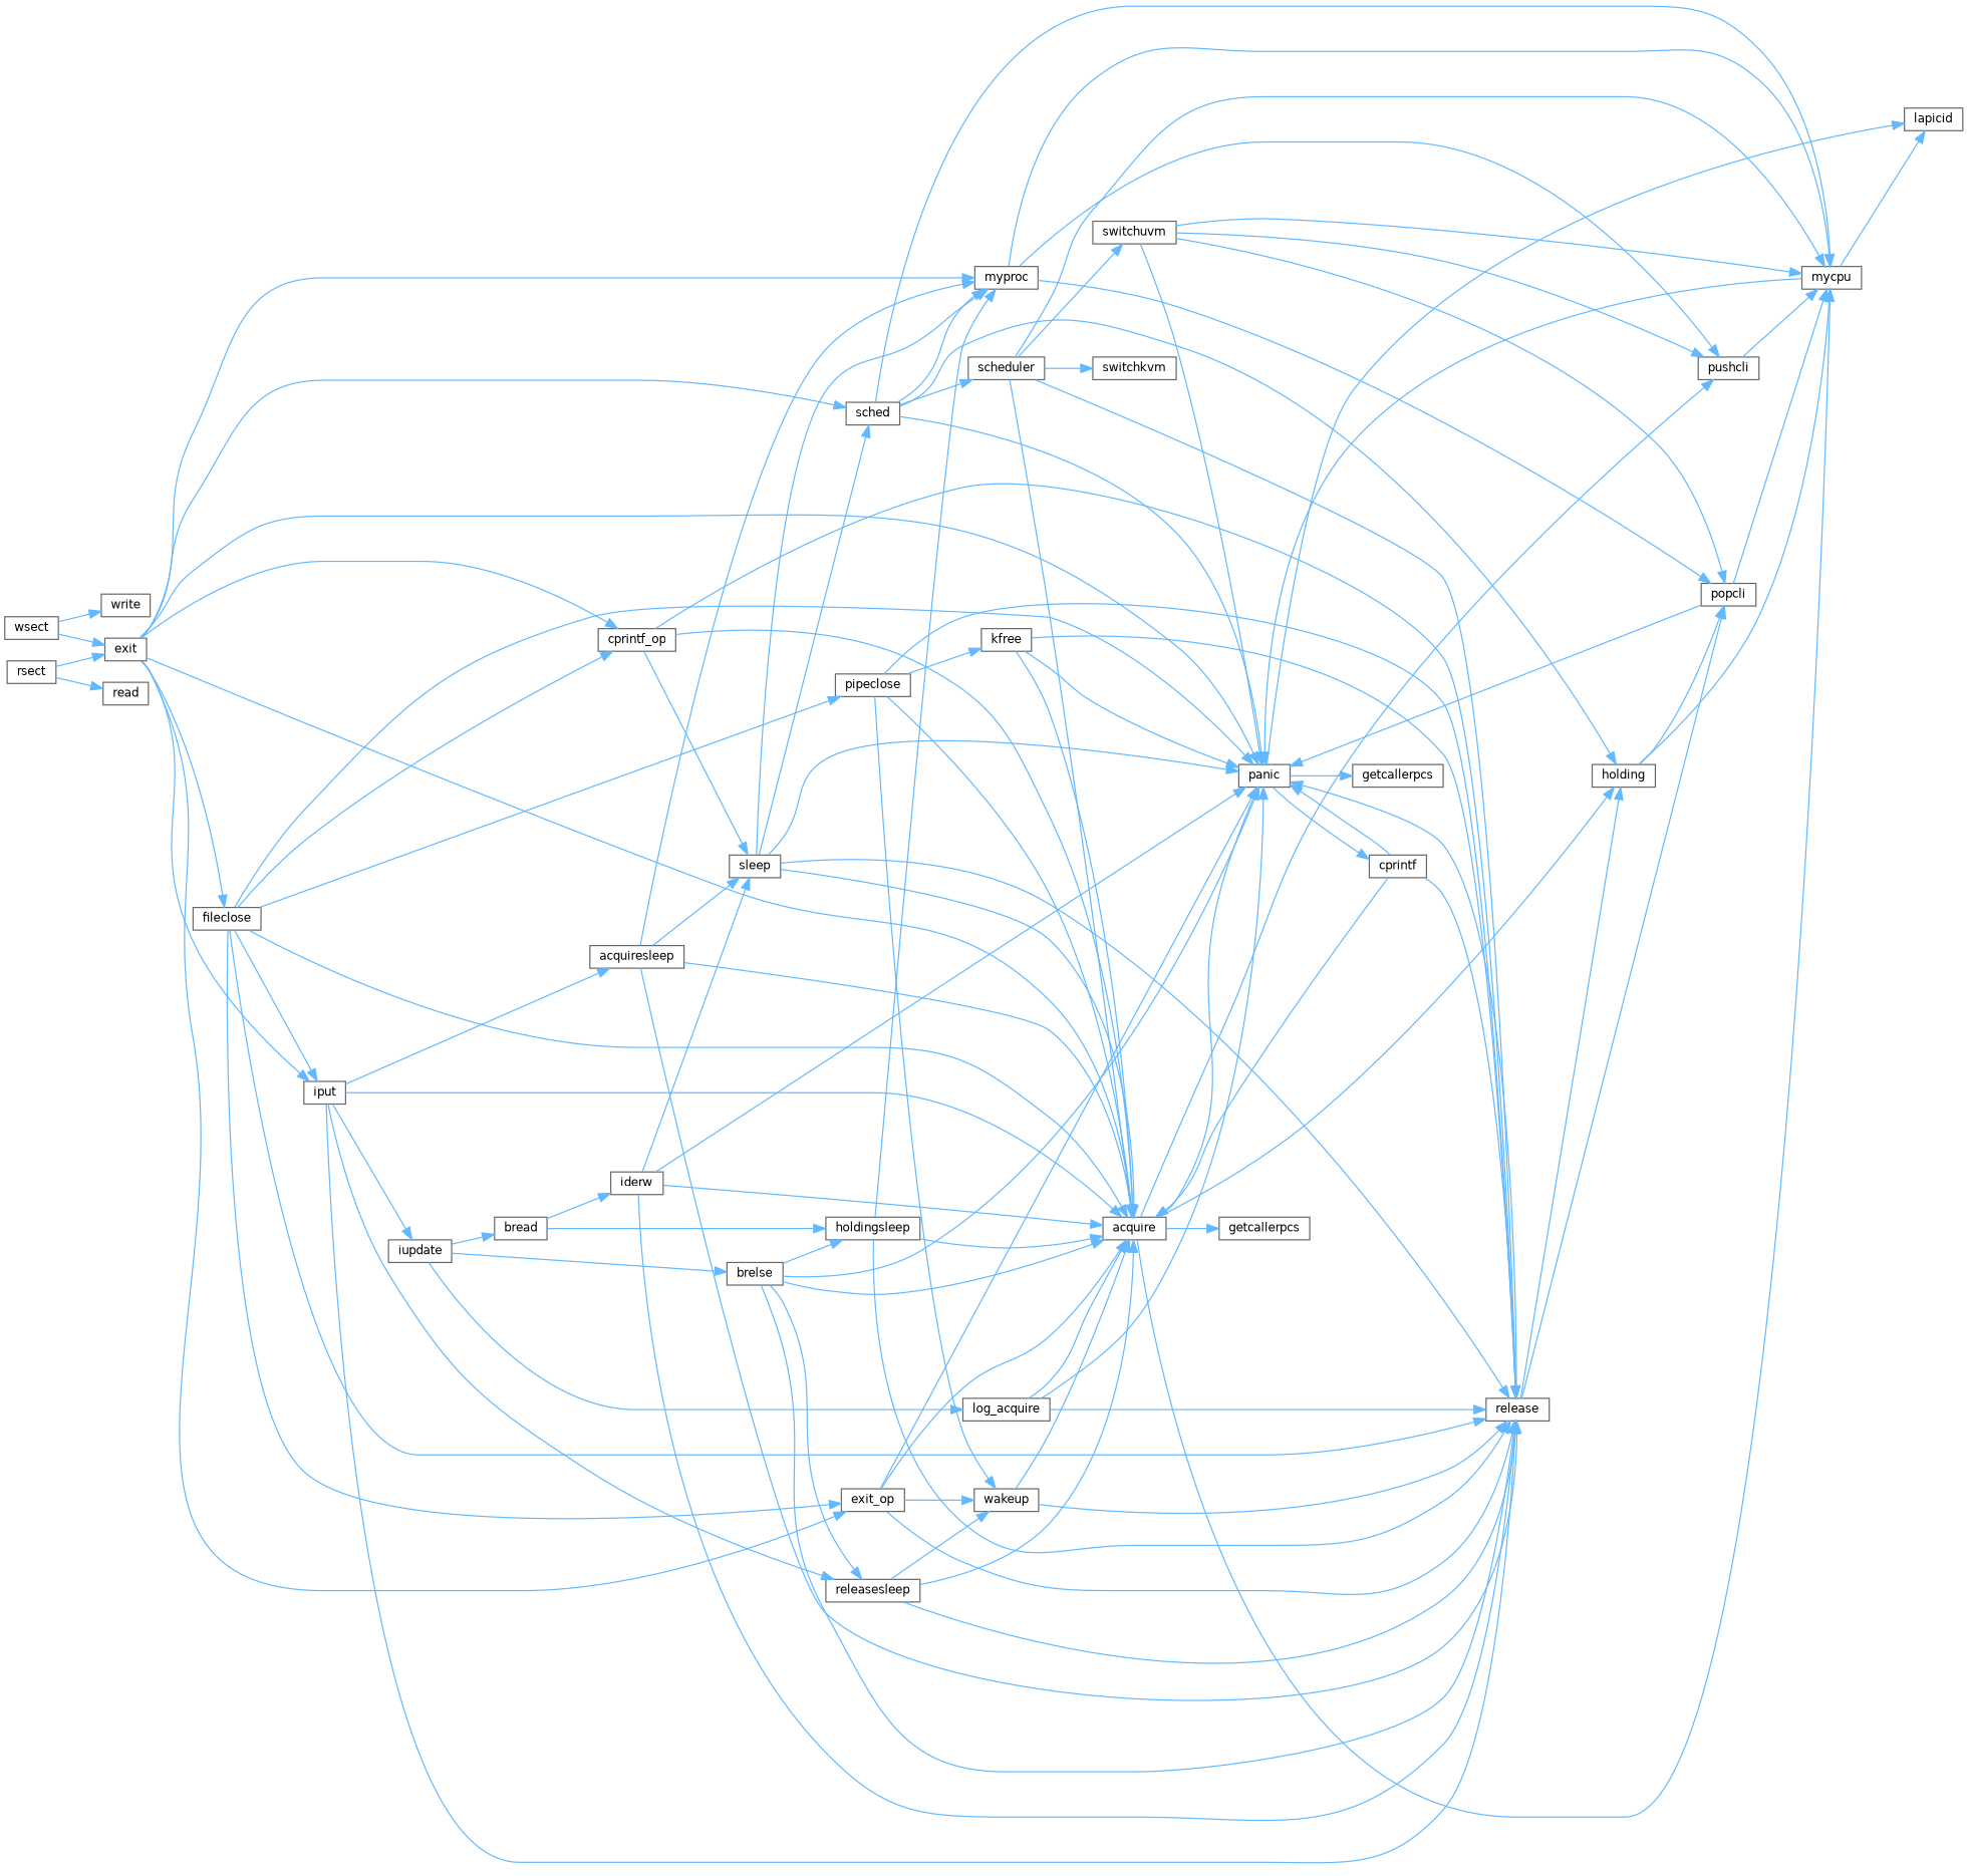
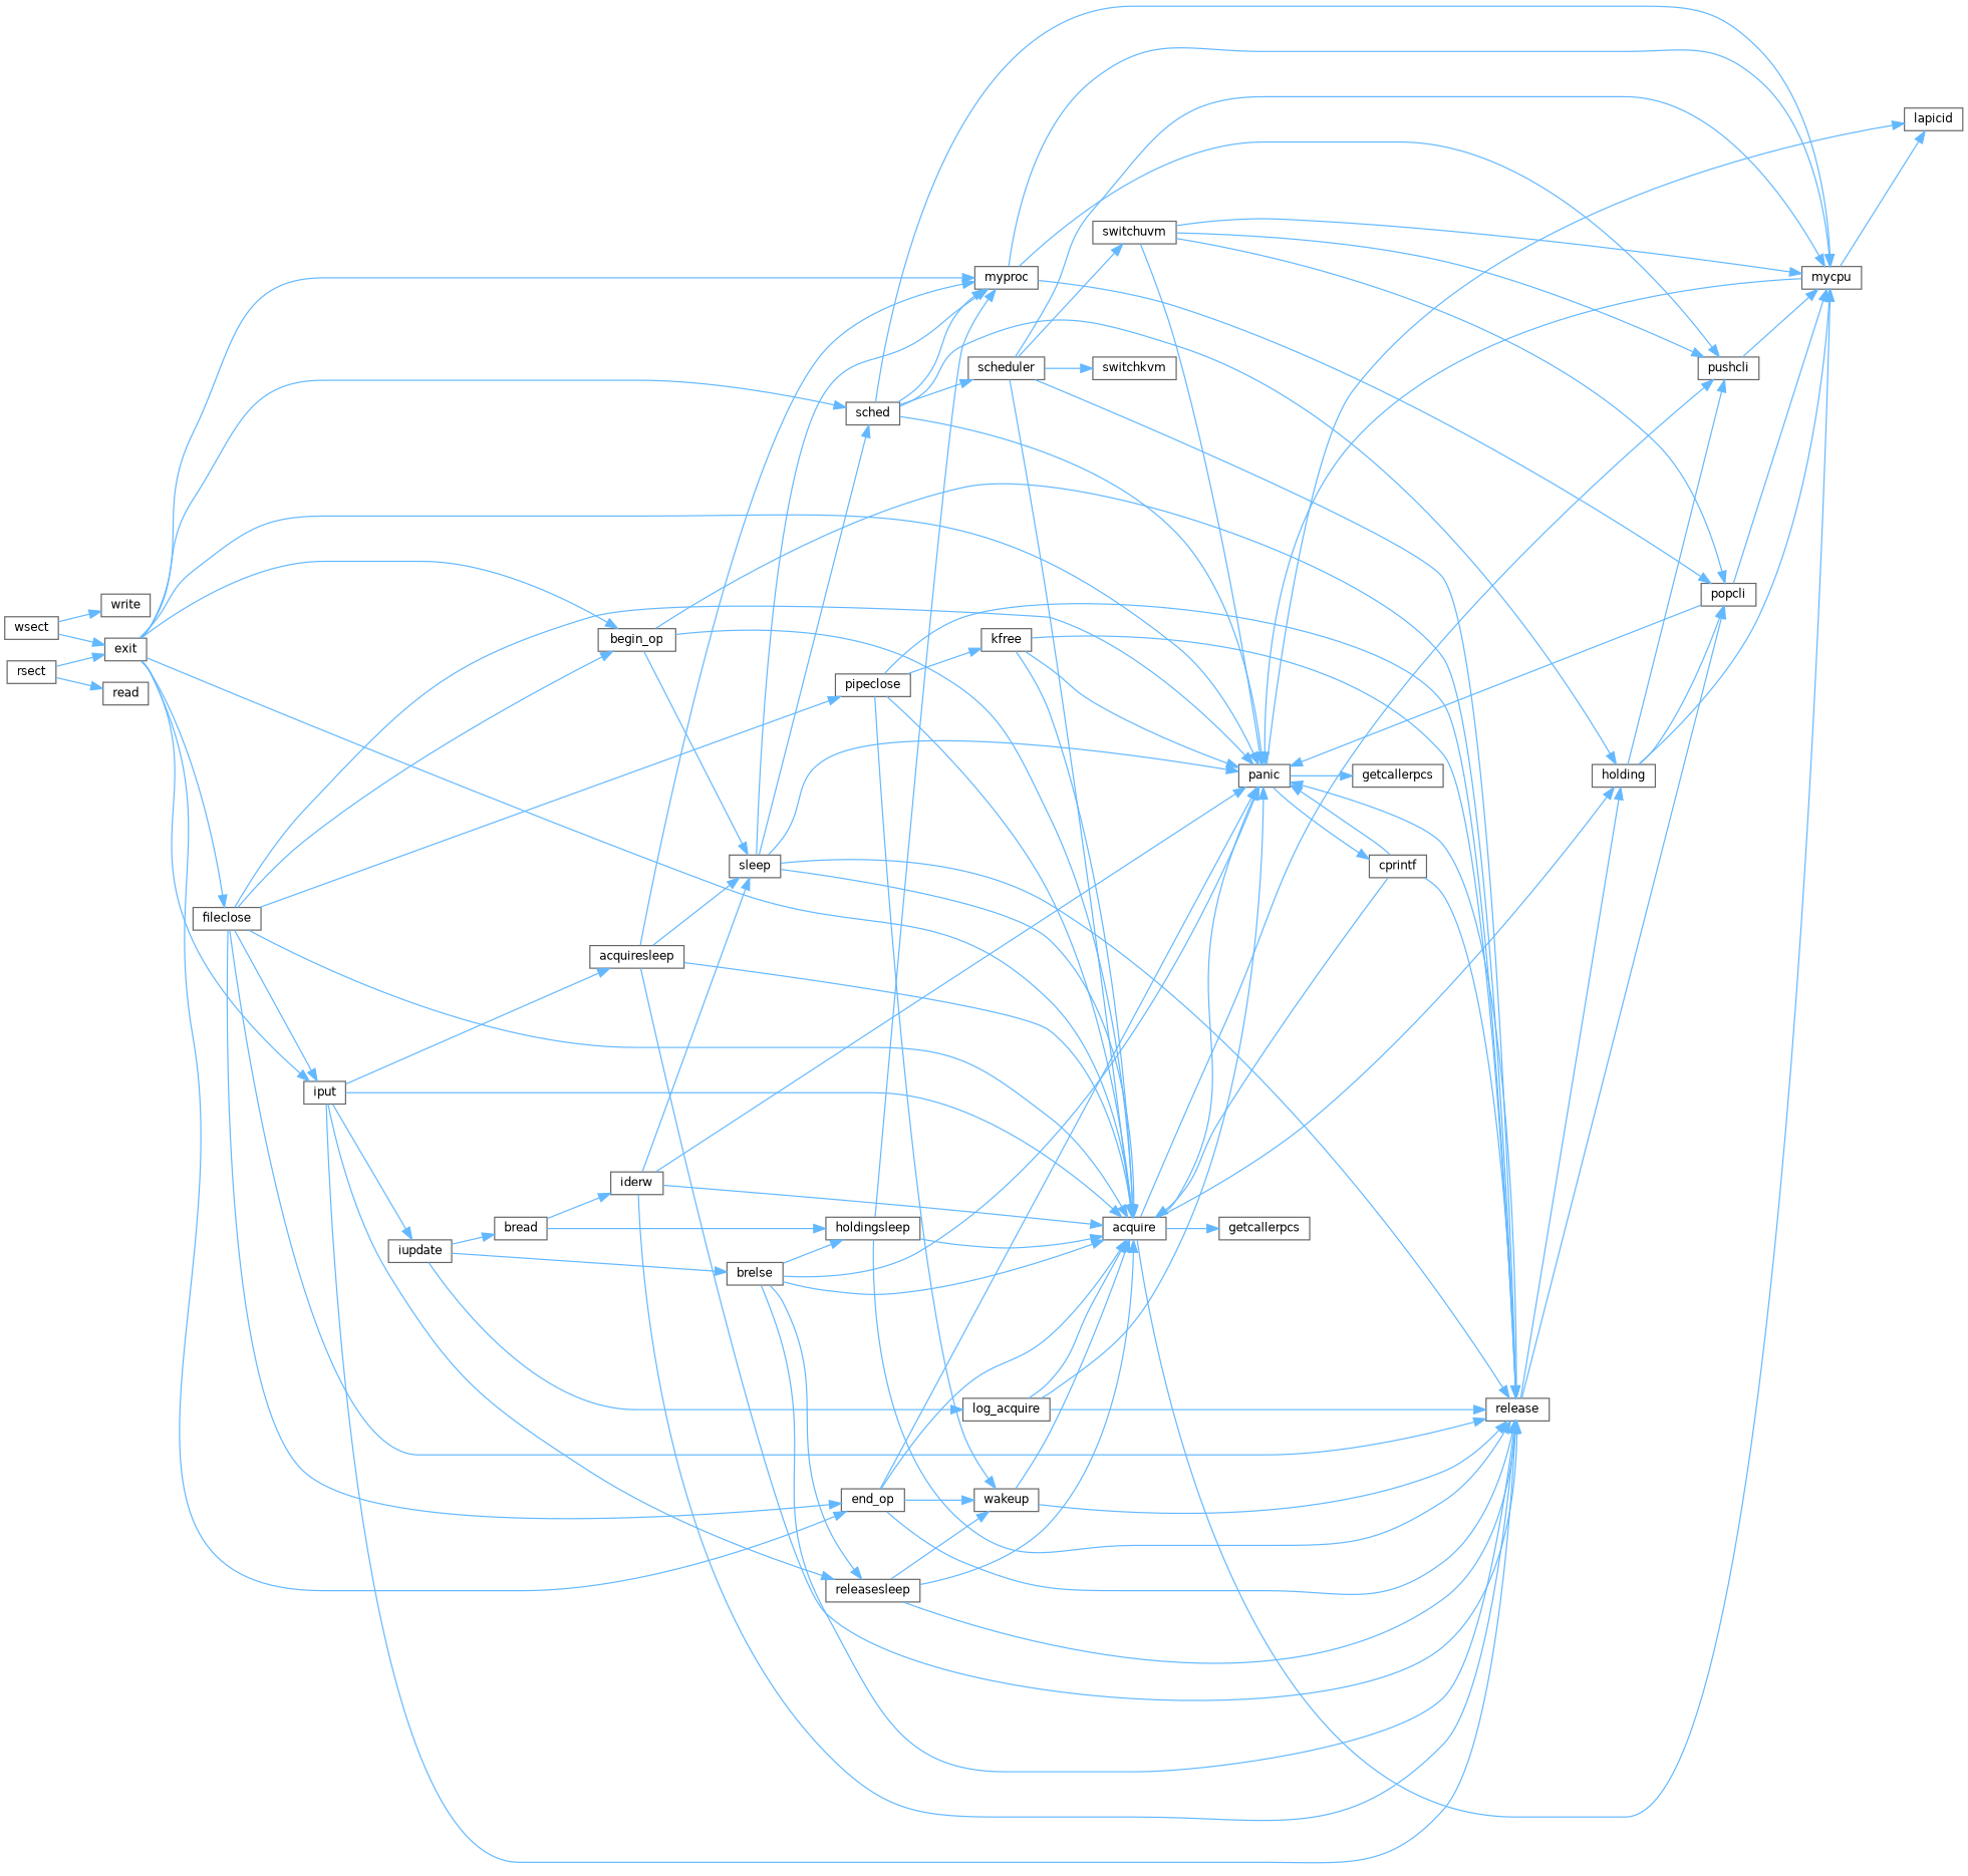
  digraph {
    rankdir=LR
    node [color=grey40 fillcolor=white fontname=Helvetica fontsize=10 shape=box style=filled]
    edge [color=steelblue1 fontname=Helvetica fontsize=10 labelfontname=Helvetica labelfontsize=10 style=solid]
    n1 [height=0.2 label=rsect width=0.4]
    n2 [height=0.2 label=exit width=0.4]
    n3 [height=0.2 label=read width=0.4]
    n4 [height=0.2 label=wsect width=0.4]
    n5 [height=0.2 label=write width=0.4]
    n6 [height=0.2 label=acquire width=0.4]
    n7 [height=0.2 label=panic width=0.4]
-   n8 [height=0.2 label=cprintf_op width=0.4]
+   n8 [height=0.2 label=begin_op width=0.4]
    n9 [height=0.2 label=myproc width=0.4]
    n10 [height=0.2 label=sched width=0.4]
-   n11 [height=0.2 label=exit_op width=0.4]
+   n11 [height=0.2 label=end_op width=0.4]
    n12 [height=0.2 label=fileclose width=0.4]
    n13 [height=0.2 label=iput width=0.4]
    n14 [height=0.2 label=getcallerpcs width=0.4]
    n15 [height=0.2 label=holding width=0.4]
    n16 [height=0.2 label=mycpu width=0.4]
    n17 [height=0.2 label=pushcli width=0.4]
    n18 [height=0.2 label=lapicid width=0.4]
    n19 [height=0.2 label=cprintf width=0.4]
    n20 [height=0.2 label=getcallerpcs width=0.4]
    n21 [height=0.2 label=release width=0.4]
    n22 [height=0.2 label=sleep width=0.4]
    n23 [height=0.2 label=popcli width=0.4]
    n24 [height=0.2 label=scheduler width=0.4]
    n25 [height=0.2 label=wakeup width=0.4]
    n26 [height=0.2 label=pipeclose width=0.4]
    n27 [height=0.2 label=acquiresleep width=0.4]
    n28 [height=0.2 label=iupdate width=0.4]
    n29 [height=0.2 label=releasesleep width=0.4]
    n30 [height=0.2 label=switchkvm width=0.4]
    n31 [height=0.2 label=switchuvm width=0.4]
    n32 [height=0.2 label=kfree width=0.4]
    n33 [height=0.2 label=bread width=0.4]
    n34 [height=0.2 label=brelse width=0.4]
    n35 [height=0.2 label=log_acquire width=0.4]
    n36 [height=0.2 label=iderw width=0.4]
    n37 [height=0.2 label=holdingsleep width=0.4]
    n1 -> n2
    n1 -> n3
    n2 -> n6
    n2 -> n7
    n2 -> n8
    n2 -> n9
    n2 -> n10
    n2 -> n11
    n2 -> n12
    n2 -> n13
    n4 -> n2
    n4 -> n5
    n6 -> n7
    n6 -> n14
    n6 -> n15
    n6 -> n16
    n6 -> n17
    n7 -> n18
    n7 -> n19
    n7 -> n20
    n8 -> n6
    n8 -> n21
    n8 -> n22
    n9 -> n16
    n9 -> n17
    n9 -> n23
    n10 -> n7
    n10 -> n9
    n10 -> n15
    n10 -> n16
    n10 -> n24
    n11 -> n6
    n11 -> n7
    n11 -> n21
    n11 -> n25
    n12 -> n6
    n12 -> n7
    n12 -> n8
    n12 -> n11
    n12 -> n13
    n12 -> n21
    n12 -> n26
    n13 -> n6
    n13 -> n21
    n13 -> n27
    n13 -> n28
    n13 -> n29
    n15 -> n16
+   n15 -> n17
    n15 -> n23
    n16 -> n7
    n16 -> n18
    n17 -> n16
    n19 -> n6
    n19 -> n7
    n19 -> n21
    n21 -> n7
    n21 -> n15
    n21 -> n23
    n22 -> n6
    n22 -> n7
    n22 -> n9
    n22 -> n10
    n22 -> n21
    n23 -> n7
    n23 -> n16
    n24 -> n6
    n24 -> n16
    n24 -> n21
    n24 -> n30
    n24 -> n31
    n25 -> n6
    n25 -> n21
    n26 -> n6
    n26 -> n21
    n26 -> n25
    n26 -> n32
    n27 -> n6
    n27 -> n9
    n27 -> n21
    n27 -> n22
    n28 -> n33
    n28 -> n34
    n28 -> n35
    n29 -> n6
    n29 -> n21
    n29 -> n25
    n31 -> n7
    n31 -> n16
    n31 -> n17
    n31 -> n23
    n32 -> n6
    n32 -> n7
    n32 -> n21
    n33 -> n36
    n33 -> n37
    n34 -> n6
    n34 -> n7
    n34 -> n21
    n34 -> n29
    n34 -> n37
    n35 -> n6
    n35 -> n7
    n35 -> n21
    n36 -> n6
    n36 -> n7
    n36 -> n21
    n36 -> n22
    n37 -> n6
    n37 -> n9
    n37 -> n21
  }
